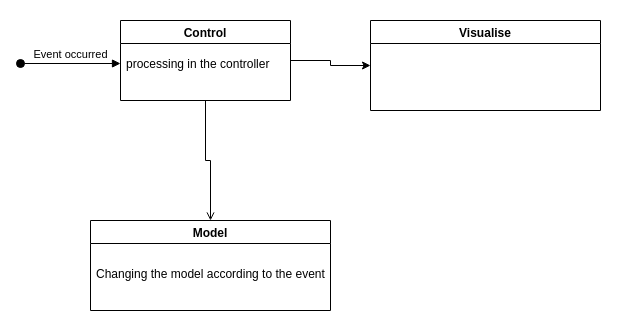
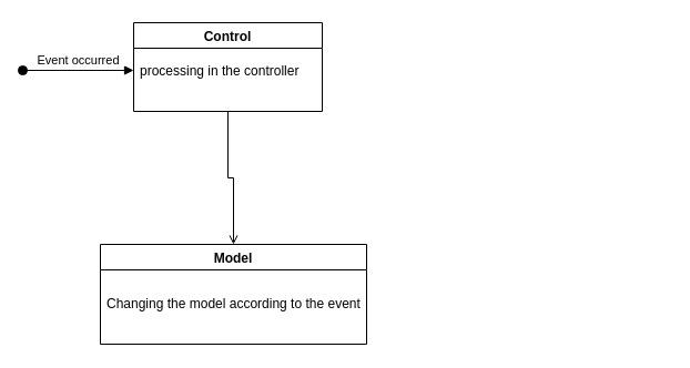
  <mxCell id="0" />
  <mxCell id="1" parent="0" />
  <mxCell id="2" style="edgeStyle=orthogonalEdgeStyle;rounded=0;orthogonalLoop=1;jettySize=auto;html=1;exitX=0.5;exitY=1;exitDx=0;exitDy=0;entryX=0.5;entryY=0;entryDx=0;entryDy=0;endArrow=open;" edge="1" parent="1" source="4" target="8"><mxGeometry relative="1" as="geometry" /></mxCell>
- <mxCell id="3" style="edgeStyle=orthogonalEdgeStyle;rounded=0;orthogonalLoop=1;jettySize=auto;html=1;entryX=0;entryY=0.5;entryDx=0;entryDy=0;" edge="1" parent="1" source="4" target="7"><mxGeometry relative="1" as="geometry" /></mxCell>
  <mxCell id="4" value="Control" style="swimlane;" vertex="1" parent="1"><mxGeometry x="120" y="20" width="170" height="80" as="geometry" /></mxCell>
  <mxCell id="5" value="processing in the controller&#10;" style="text;strokeColor=none;fillColor=none;align=left;verticalAlign=top;spacingLeft=4;spacingRight=4;overflow=hidden;rotatable=0;points=[[0,0.5],[1,0.5]];portConstraint=eastwest;" vertex="1" parent="4"><mxGeometry y="30" width="180" height="26" as="geometry" /></mxCell>
  <mxCell id="6" value="Event occurred" style="html=1;verticalAlign=bottom;startArrow=oval;startFill=1;endArrow=block;startSize=8;entryX=0;entryY=0.5;entryDx=0;entryDy=0;" edge="1" parent="1" target="5"><mxGeometry width="60" relative="1" as="geometry"><mxPoint x="20" y="63" as="sourcePoint" /><mxPoint x="70" y="59.5" as="targetPoint" /></mxGeometry></mxCell>
- <mxCell id="7" value="Visualise" style="swimlane;" vertex="1" parent="1"><mxGeometry x="370" y="20" width="230" height="90" as="geometry" /></mxCell>
  <mxCell id="8" value="Model" style="swimlane;" vertex="1" parent="1"><mxGeometry x="90" y="220" width="240" height="90" as="geometry" /></mxCell>
  <mxCell id="9" value="Сhanging the model according to the event" style="text;strokeColor=none;fillColor=none;align=left;verticalAlign=top;spacingLeft=4;spacingRight=4;overflow=hidden;rotatable=0;points=[[0,0.5],[1,0.5]];portConstraint=eastwest;" vertex="1" parent="8"><mxGeometry y="40" width="250" height="26" as="geometry" /></mxCell>
